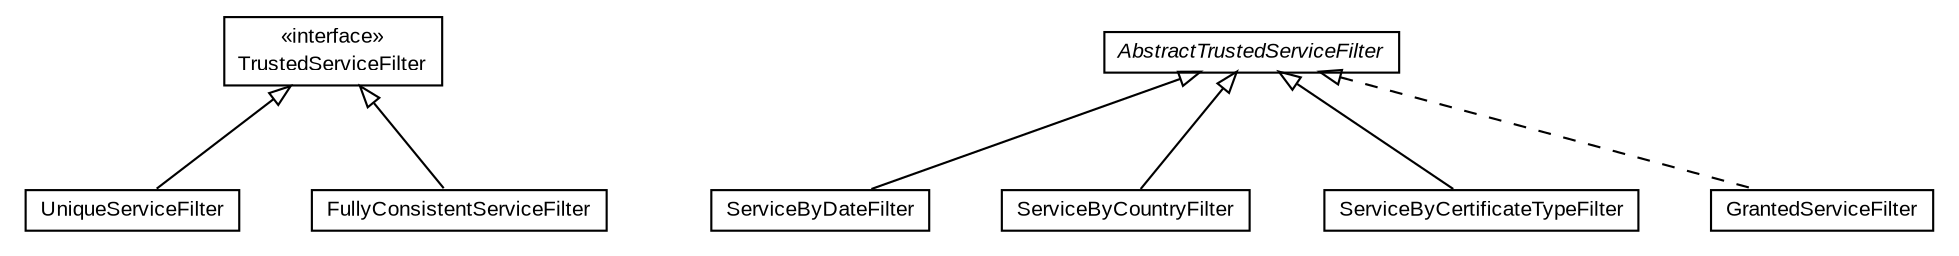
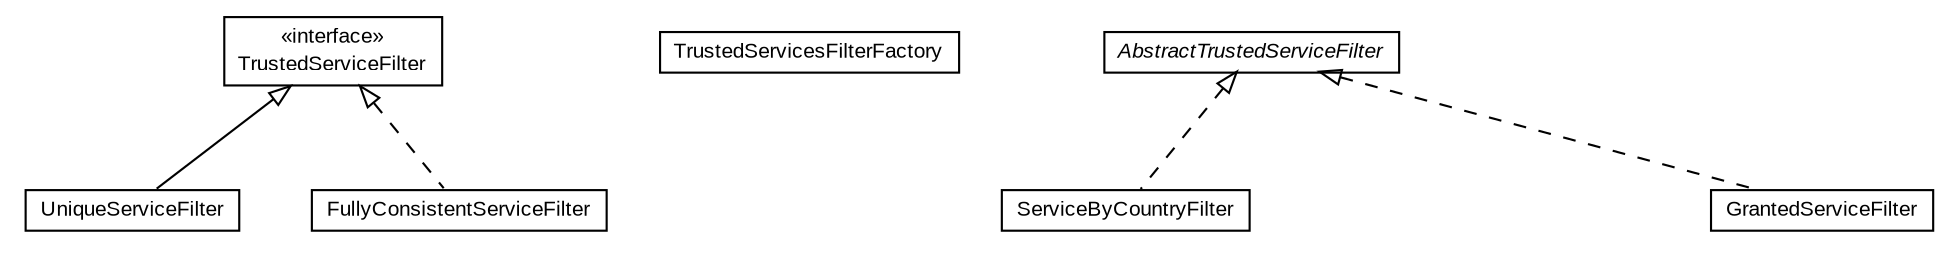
  digraph {
    nodesep=0.25
    ranksep=0.5
    node [fontcolor=black fontname=arial fontsize=10.0 shape=plaintext]
    edge [arrowtail=empty dir=back fontname=arial fontsize=10 headport=p labelfontname=arial labelfontsize=10 tailport=p]
    n1 [label=<<table title="eu.europa.esig.dss.validation.process.qualification.trust.filter.UniqueServiceFilter" border="0" cellborder="1" cellspacing="0" cellpadding="2" port="p" href="./UniqueServiceFilter.html"> 		<tr><td><table border="0" cellspacing="0" cellpadding="1"> <tr><td align="center" balign="center"> UniqueServiceFilter </td></tr> 		</table></td></tr> 		</table>>]
+   n2 [label=<<table title="eu.europa.esig.dss.validation.process.qualification.trust.filter.TrustedServicesFilterFactory" border="0" cellborder="1" cellspacing="0" cellpadding="2" port="p" href="./TrustedServicesFilterFactory.html"> 		<tr><td><table border="0" cellspacing="0" cellpadding="1"> <tr><td align="center" balign="center"> TrustedServicesFilterFactory </td></tr> 		</table></td></tr> 		</table>>]
    n3 [label=<<table title="eu.europa.esig.dss.validation.process.qualification.trust.filter.TrustedServiceFilter" border="0" cellborder="1" cellspacing="0" cellpadding="2" port="p" href="./TrustedServiceFilter.html"> 		<tr><td><table border="0" cellspacing="0" cellpadding="1"> <tr><td align="center" balign="center"> &#171;interface&#187; </td></tr> <tr><td align="center" balign="center"> TrustedServiceFilter </td></tr> 		</table></td></tr> 		</table>>]
    n4 [label=<<table title="eu.europa.esig.dss.validation.process.qualification.trust.filter.FullyConsistentServiceFilter" border="0" cellborder="1" cellspacing="0" cellpadding="2" port="p" href="./FullyConsistentServiceFilter.html"> 		<tr><td><table border="0" cellspacing="0" cellpadding="1"> <tr><td align="center" balign="center"> FullyConsistentServiceFilter </td></tr> 		</table></td></tr> 		</table>>]
    n5 [label=<<table title="eu.europa.esig.dss.validation.process.qualification.trust.filter.AbstractTrustedServiceFilter" border="0" cellborder="1" cellspacing="0" cellpadding="2" port="p" href="./AbstractTrustedServiceFilter.html"> 		<tr><td><table border="0" cellspacing="0" cellpadding="1"> <tr><td align="center" balign="center"><font face="arial italic"> AbstractTrustedServiceFilter </font></td></tr> 		</table></td></tr> 		</table>>]
-   n6 [label=<<table title="eu.europa.esig.dss.validation.process.qualification.trust.filter.ServiceByDateFilter" border="0" cellborder="1" cellspacing="0" cellpadding="2" port="p" href="./ServiceByDateFilter.html"> 		<tr><td><table border="0" cellspacing="0" cellpadding="1"> <tr><td align="center" balign="center"> ServiceByDateFilter </td></tr> 		</table></td></tr> 		</table>>]
    n7 [label=<<table title="eu.europa.esig.dss.validation.process.qualification.trust.filter.ServiceByCountryFilter" border="0" cellborder="1" cellspacing="0" cellpadding="2" port="p" href="./ServiceByCountryFilter.html"> 		<tr><td><table border="0" cellspacing="0" cellpadding="1"> <tr><td align="center" balign="center"> ServiceByCountryFilter </td></tr> 		</table></td></tr> 		</table>>]
-   n8 [label=<<table title="eu.europa.esig.dss.validation.process.qualification.trust.filter.ServiceByCertificateTypeFilter" border="0" cellborder="1" cellspacing="0" cellpadding="2" port="p" href="./ServiceByCertificateTypeFilter.html"> 		<tr><td><table border="0" cellspacing="0" cellpadding="1"> <tr><td align="center" balign="center"> ServiceByCertificateTypeFilter </td></tr> 		</table></td></tr> 		</table>>]
    n9 [label=<<table title="eu.europa.esig.dss.validation.process.qualification.trust.filter.GrantedServiceFilter" border="0" cellborder="1" cellspacing="0" cellpadding="2" port="p" href="./GrantedServiceFilter.html"> 		<tr><td><table border="0" cellspacing="0" cellpadding="1"> <tr><td align="center" balign="center"> GrantedServiceFilter </td></tr> 		</table></td></tr> 		</table>>]
    n3 -> n1 [style=solid]
-   n3 -> n4 [style=solid]
-   n5 -> n6
-   n5 -> n7
-   n5 -> n8
+   n3 -> n4 [style=dashed]
+   n5 -> n7 [style=dashed]
    n5 -> n9 [style=dashed]
  }
